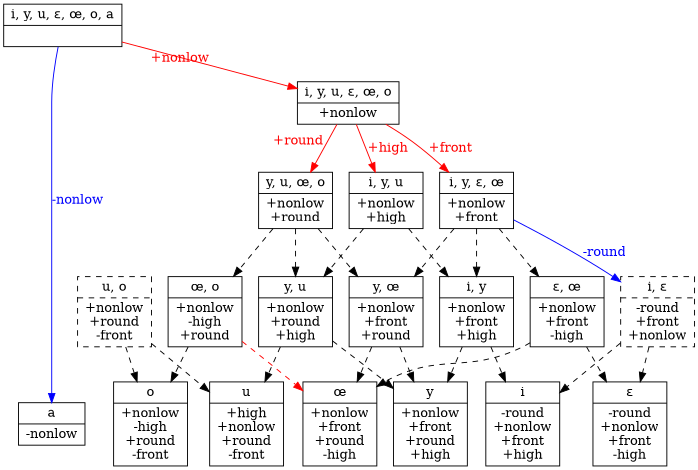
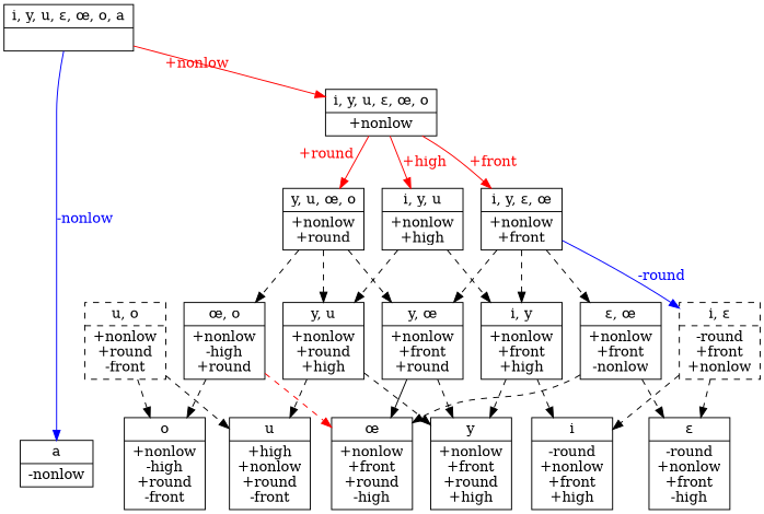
  digraph {
    node [shape=record]
    edge [style=dashed]
    n1 [label="{<segs> i |<feats> -round\n+nonlow\n+front\n+high }"]
    n2 [label="{<segs> y |<feats> +nonlow\n+front\n+round\n+high }"]
    n3 [label="{<segs> u |<feats> +high\n+nonlow\n+round\n-front }"]
    n4 [label="{<segs> ɛ |<feats> -round\n+nonlow\n+front\n-high }"]
    n5 [label="{<segs> œ |<feats> +nonlow\n+front\n+round\n-high }"]
    n6 [label="{<segs> o |<feats> +nonlow\n-high\n+round\n-front }"]
    n7 [label="{<segs> a |<feats> -nonlow }"]
    n8 [label="{<segs> i, y, u, ɛ, œ, o, a |<feats>  }"]
    n9 [label="{<segs> i, y, u, ɛ, œ, o |<feats> +nonlow }"]
    n10 [label="{<segs> i, y, ɛ, œ |<feats> +nonlow\n+front }"]
    n11 [label="{<segs> y, u, œ, o |<feats> +nonlow\n+round }"]
    n12 [label="{<segs> i, y, u |<feats> +nonlow\n+high }"]
    n13 [label="{<segs> y, œ |<feats> +nonlow\n+front\n+round }"]
    n14 [label="{<segs> i, y |<feats> +nonlow\n+front\n+high }"]
    n15 [label="{<segs> i, ɛ |<feats> -round\n+front\n+nonlow }" style=dashed]
-   n16 [label="{<segs> ɛ, œ |<feats> +nonlow\n+front\n-high }"]
+   n16 [label="{<segs> ɛ, œ |<feats> +nonlow\n+front\n-nonlow }"]
    n17 [label="{<segs> y, u |<feats> +nonlow\n+round\n+high }"]
    n18 [label="{<segs> œ, o |<feats> +nonlow\n-high\n+round }"]
    n19 [label="{<segs> u, o |<feats> +nonlow\n+round\n-front }" style=dashed]
    subgraph sub_1 {
      rank=same
      n1
      n2
      n3
      n4
      n5
      n6
      n7
    }
    n8 -> n7 [color=blue fontcolor=blue label="-nonlow" style=""]
    n8 -> n9 [color=red fontcolor=red xlabel="+nonlow" style=""]
    n9 -> n10 [color=red fontcolor=red label="+front" style=""]
    n9 -> n11 [color=red fontcolor=red xlabel="+round" style=""]
    n9 -> n12 [color=red fontcolor=red label="+high" style=""]
    n10 -> n13
    n10 -> n14
    n10 -> n15 [color=blue fontcolor=blue label="-round" style=""]
    n10 -> n16
    n11 -> n13
    n11 -> n17
    n11 -> n18
    n12 -> n14
    n12 -> n17
    n13 -> n2
-   n13 -> n5
+   n13 -> n5 [style=solid]
    n14 -> n1
    n14 -> n2
    n15 -> n1
    n15 -> n4
    n16 -> n4
    n16 -> n5
    n17 -> n2
    n17 -> n3
    n18 -> n5 [color=red]
    n18 -> n6
    n19 -> n3
    n19 -> n6
  }
